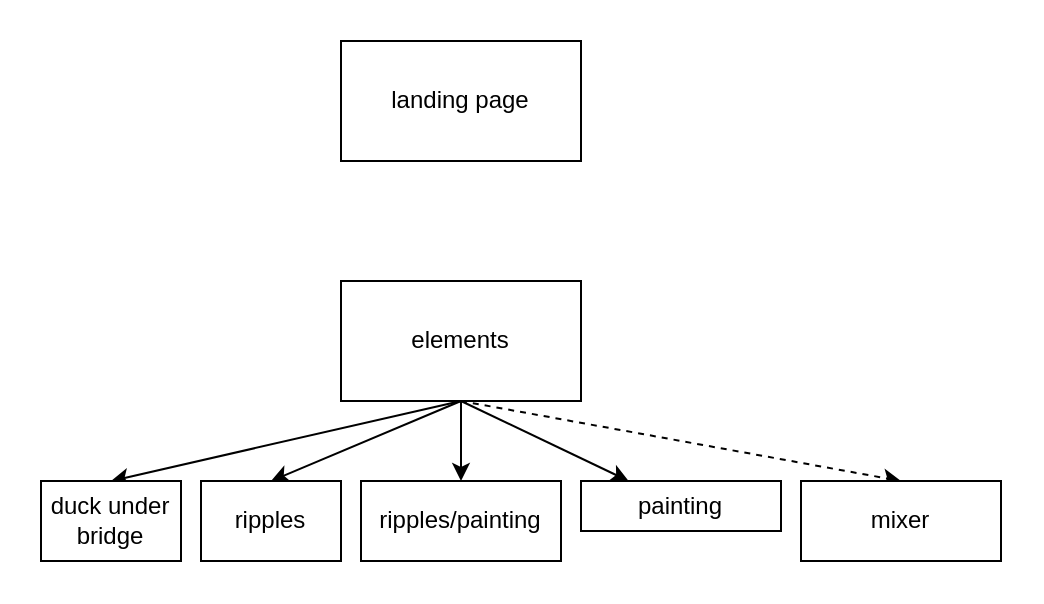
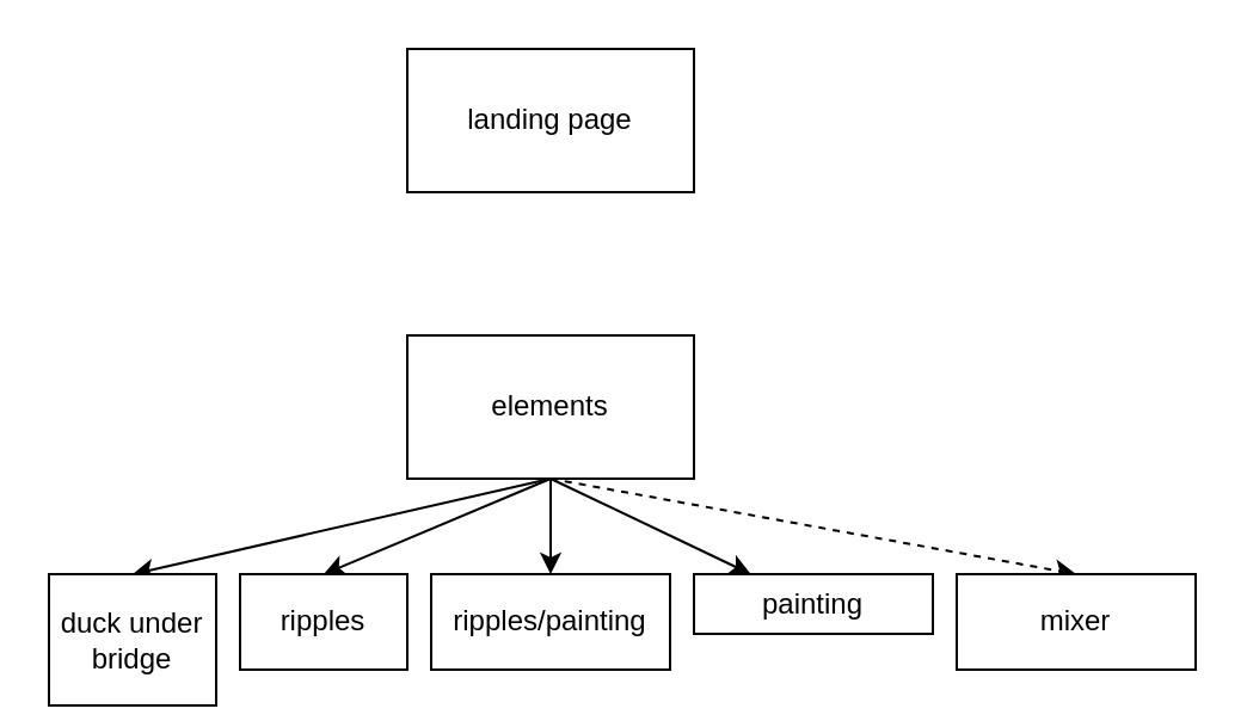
  <mxCell id="0" />
  <mxCell id="1" parent="0" />
  <mxCell id="2" value="landing page" style="rounded=0;whiteSpace=wrap;html=1;" vertex="1" parent="1"><mxGeometry x="170" y="20" width="120" height="60" as="geometry" /></mxCell>
  <mxCell id="3" style="edgeStyle=none;html=1;exitX=0.5;exitY=1;exitDx=0;exitDy=0;" edge="1" parent="1" source="8" target="11"><mxGeometry relative="1" as="geometry" /></mxCell>
  <mxCell id="4" style="edgeStyle=none;html=1;exitX=0.5;exitY=1;exitDx=0;exitDy=0;" edge="1" parent="1" source="8" target="12"><mxGeometry relative="1" as="geometry" /></mxCell>
  <mxCell id="5" style="edgeStyle=none;html=1;exitX=0.5;exitY=1;exitDx=0;exitDy=0;entryX=0.5;entryY=0;entryDx=0;entryDy=0;dashed=1;" edge="1" parent="1" source="8" target="13"><mxGeometry relative="1" as="geometry" /></mxCell>
  <mxCell id="6" style="edgeStyle=none;html=1;exitX=0.5;exitY=1;exitDx=0;exitDy=0;entryX=0.5;entryY=0;entryDx=0;entryDy=0;" edge="1" parent="1" source="8" target="9"><mxGeometry relative="1" as="geometry" /></mxCell>
  <mxCell id="7" style="edgeStyle=none;html=1;exitX=0.5;exitY=1;exitDx=0;exitDy=0;entryX=0.5;entryY=0;entryDx=0;entryDy=0;" edge="1" parent="1" source="8" target="10"><mxGeometry relative="1" as="geometry" /></mxCell>
  <mxCell id="8" value="elements" style="rounded=0;whiteSpace=wrap;html=1;" vertex="1" parent="1"><mxGeometry x="170" y="140" width="120" height="60" as="geometry" /></mxCell>
- <mxCell id="9" value="duck under bridge" style="rounded=0;whiteSpace=wrap;html=1;" vertex="1" parent="1"><mxGeometry x="20" y="240" width="70" height="40" as="geometry" /></mxCell>
+ <mxCell id="9" value="duck under bridge" style="rounded=0;whiteSpace=wrap;html=1;" vertex="1" parent="1"><mxGeometry x="20" y="240" width="70" height="55" as="geometry" /></mxCell>
  <mxCell id="10" value="ripples" style="rounded=0;whiteSpace=wrap;html=1;" vertex="1" parent="1"><mxGeometry x="100" y="240" width="70" height="40" as="geometry" /></mxCell>
  <mxCell id="11" value="ripples/painting" style="rounded=0;whiteSpace=wrap;html=1;" vertex="1" parent="1"><mxGeometry x="180" y="240" width="100" height="40" as="geometry" /></mxCell>
  <mxCell id="12" value="painting" style="rounded=0;whiteSpace=wrap;html=1;" vertex="1" parent="1"><mxGeometry x="290" y="240" width="100" height="25" as="geometry" /></mxCell>
  <mxCell id="13" value="mixer" style="rounded=0;whiteSpace=wrap;html=1;" vertex="1" parent="1"><mxGeometry x="400" y="240" width="100" height="40" as="geometry" /></mxCell>
